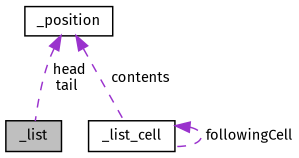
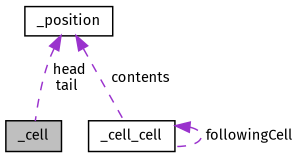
  digraph {
    fontname="Fira Sans"
    node [color=black fillcolor=white fontname="Fira Sans" fontsize=10 shape=record style=filled]
    edge [color=darkorchid3 dir=back fontname="Fira Sans" fontsize=10 labelfontname=Helvetica labelfontsize=10 style=dashed]
-   n1 [fillcolor=grey75 fontcolor=black height=0.2 label=_list width=0.4]
-   n2 [height=0.2 label=_list_cell width=0.4]
+   n1 [fillcolor=grey75 fontcolor=black height=0.2 label=_cell width=0.4]
+   n2 [height=0.2 label=_cell_cell width=0.4]
    n3 [height=0.2 label=_position width=0.4]
    n2 -> n2 [label=" followingCell"]
    n3 -> n1 [label=" head\ntail"]
    n3 -> n2 [label=" contents"]
  }
